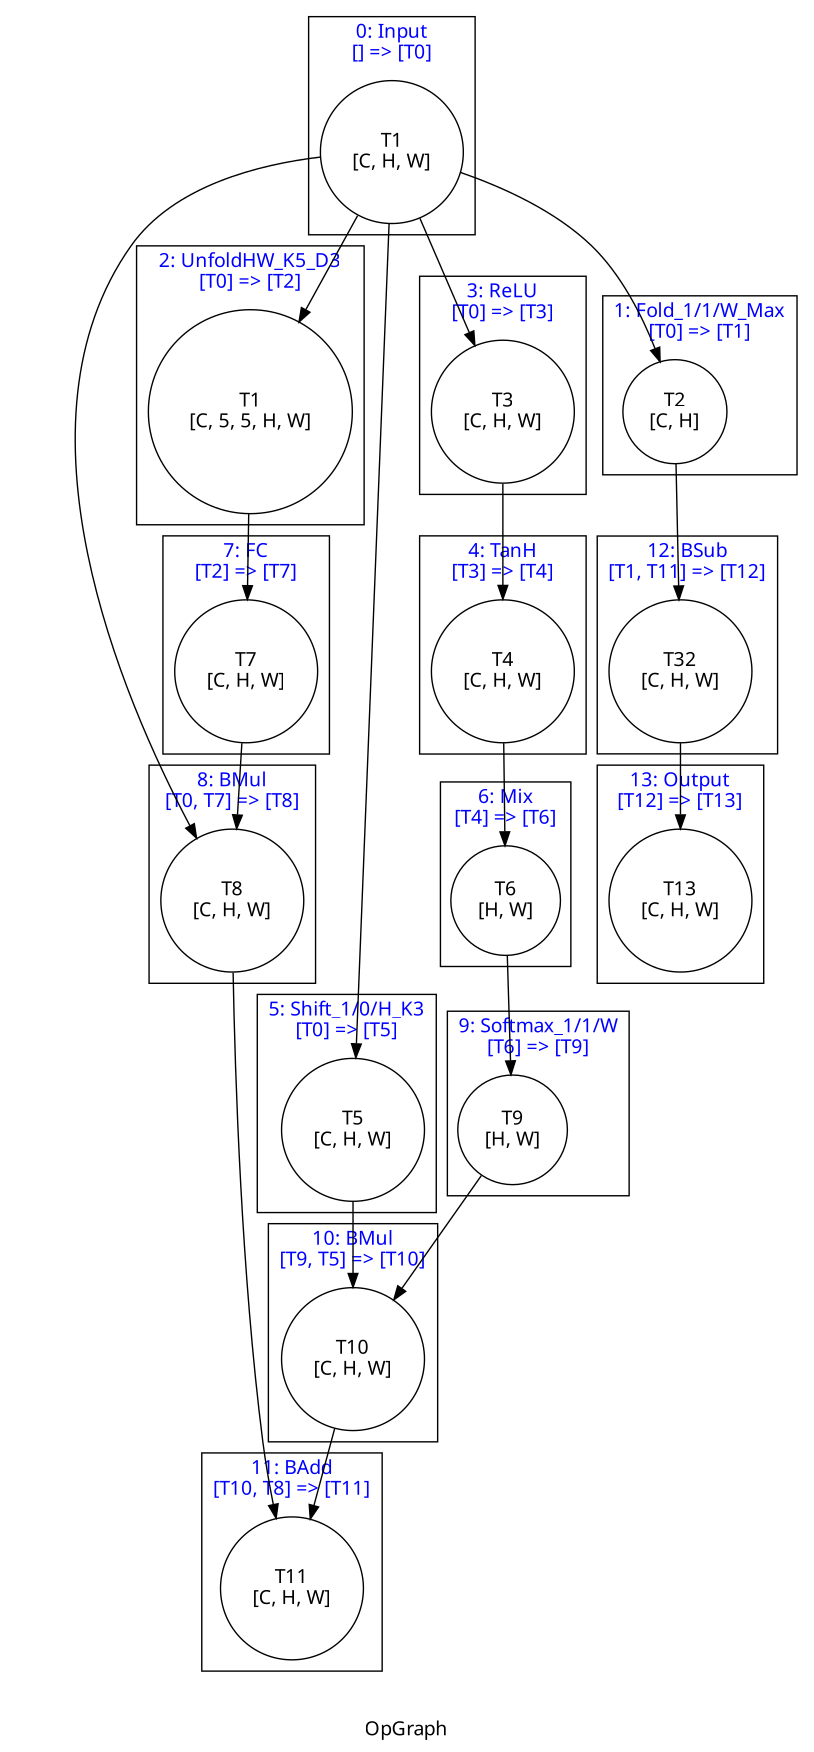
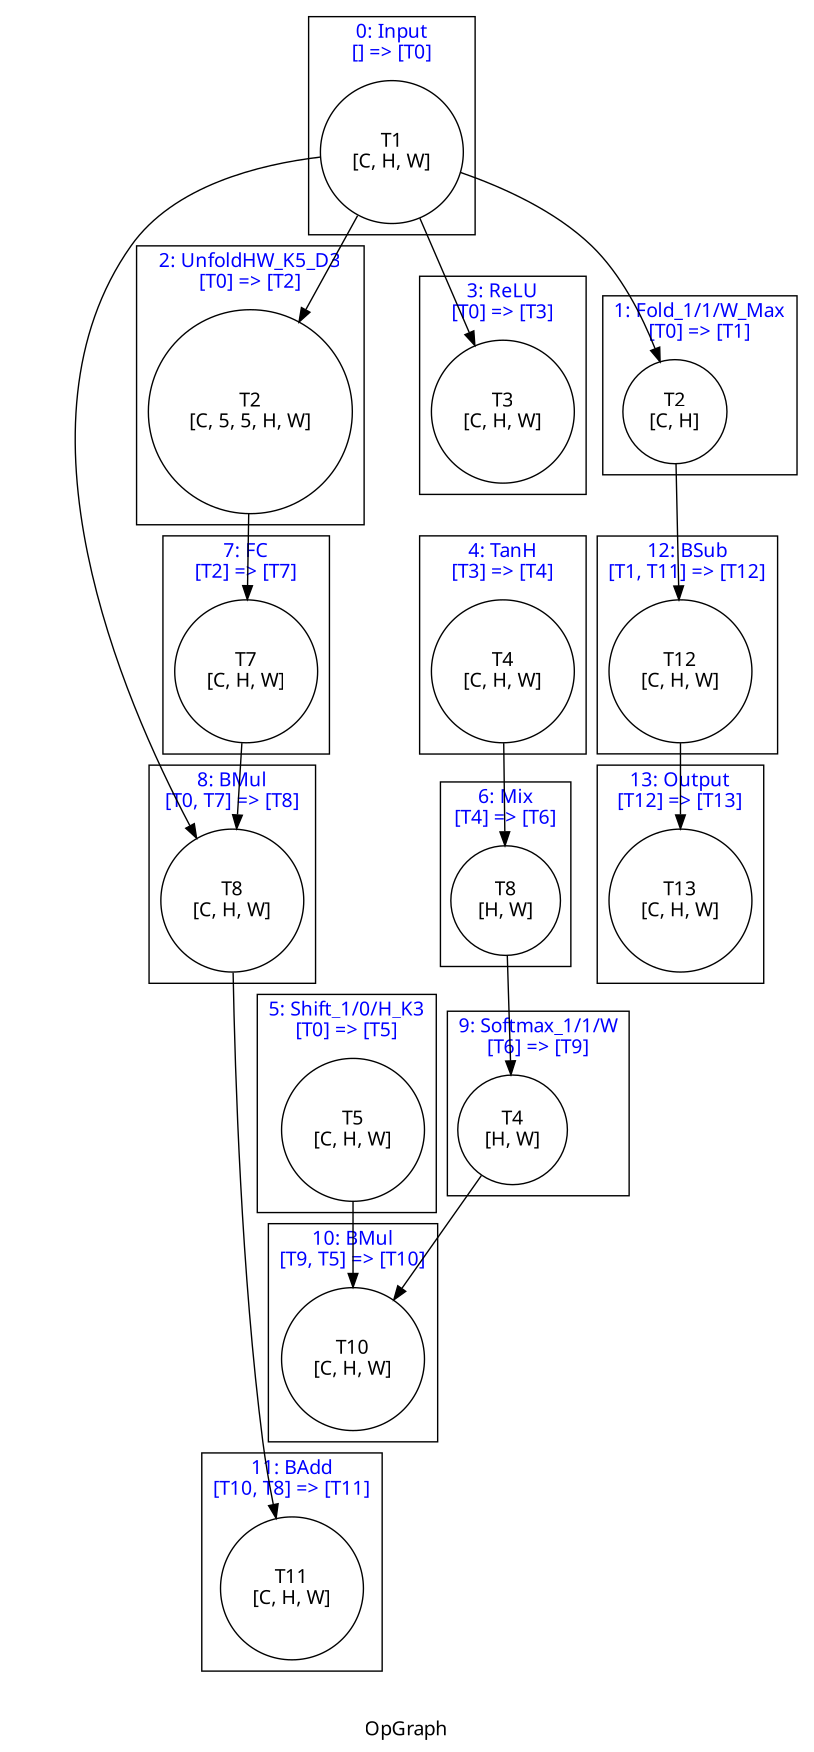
  digraph {
    fontname=Graphik
    label=OpGraph
    node [color=black fontname=Graphik shape=circle]
    n1 [label="T3\n[C, H, W]"]
    n2 [label="T1\n[C, H, W]"]
    n3 [label="T2\n[C, H]"]
-   n4 [label="T1\n[C, 5, 5, H, W]"]
+   n4 [label="T2\n[C, 5, 5, H, W]"]
    n5 [label="T4\n[C, H, W]"]
    n6 [label="T5\n[C, H, W]"]
-   n7 [label="T6\n[H, W]"]
+   n7 [label="T8\n[H, W]"]
    n8 [label="T7\n[C, H, W]"]
    n9 [label="T8\n[C, H, W]"]
-   n10 [label="T9\n[H, W]"]
+   n10 [label="T4\n[H, W]"]
    n11 [label="T10\n[C, H, W]"]
    n12 [label="T11\n[C, H, W]"]
-   n13 [label="T32\n[C, H, W]"]
+   n13 [label="T12\n[C, H, W]"]
    n14 [label="T13\n[C, H, W]"]
    subgraph cluster_1 {
      fontcolor=blue
      label="3: ReLU\n[T0] => [T3]"
      n1
    }
    subgraph sub_2 {
      n1
      n2
      n3
      n4
      n5
      n6
      n7
      n8
      n9
      n10
      n11
      n12
      n13
      n14
    }
    subgraph cluster_3 {
      fontcolor=blue
      label="0: Input\n[] => [T0]"
      n2
    }
    subgraph cluster_4 {
      fontcolor=blue
      label="1: Fold_1/1/W_Max\n[T0] => [T1]"
      n3
    }
    subgraph cluster_5 {
      fontcolor=blue
      label="2: UnfoldHW_K5_D3\n[T0] => [T2]"
      n4
    }
    subgraph cluster_6 {
      fontcolor=blue
      label="4: TanH\n[T3] => [T4]"
      n5
    }
    subgraph cluster_7 {
      fontcolor=blue
      label="5: Shift_1/0/H_K3\n[T0] => [T5]"
      n6
    }
    subgraph cluster_8 {
      fontcolor=blue
      label="6: Mix\n[T4] => [T6]"
      n7
    }
    subgraph cluster_9 {
      fontcolor=blue
      label="7: FC\n[T2] => [T7]"
      n8
    }
    subgraph cluster_10 {
      fontcolor=blue
      label="8: BMul\n[T0, T7] => [T8]"
      n9
    }
    subgraph cluster_11 {
      fontcolor=blue
      label="9: Softmax_1/1/W\n[T6] => [T9]"
      n10
    }
    subgraph cluster_12 {
      fontcolor=blue
      label="10: BMul\n[T9, T5] => [T10]"
      n11
    }
    subgraph cluster_13 {
      fontcolor=blue
      label="11: BAdd\n[T10, T8] => [T11]"
      n12
    }
    subgraph cluster_14 {
      fontcolor=blue
      label="12: BSub\n[T1, T11] => [T12]"
      n13
    }
    subgraph cluster_15 {
      fontcolor=blue
      label="13: Output\n[T12] => [T13]"
      n14
    }
-   n1 -> n5
    n2 -> n1
    n2 -> n3
    n2 -> n4
-   n2 -> n6
    n2 -> n9
    n3 -> n13
    n4 -> n8
    n5 -> n7
    n6 -> n11
    n7 -> n10
    n8 -> n9
    n9 -> n12
    n10 -> n11
-   n11 -> n12
    n13 -> n14
  }
